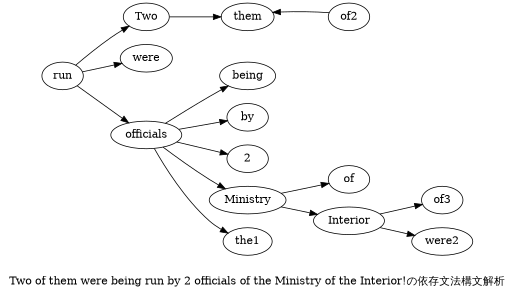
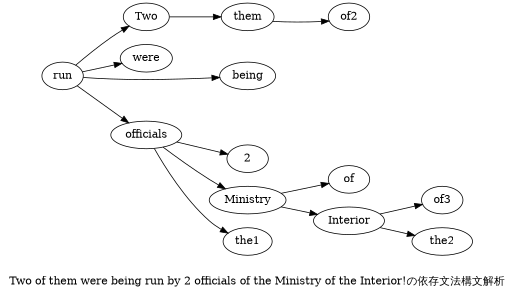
  digraph {
    label="Two of them were being run by 2 officials of the Ministry of the Interior!の依存文法構文解析"
    rankdir=LR
    run
    Two
    were
    being
    officials
    them
-   by
    2
    Ministry
    the1
    n11 [label=of2]
    of
    Interior
    of3
-   the2 [label=were2]
+   the2
    run -> Two
    run -> were
-   officials -> being
+   run -> being
    run -> officials
    Two -> them
-   officials -> by
    officials -> 2
    officials -> Ministry
    officials -> the1
-   n11 -> them
+   them -> n11
    Ministry -> of
    Ministry -> Interior
    Interior -> of3
    Interior -> the2
  }
